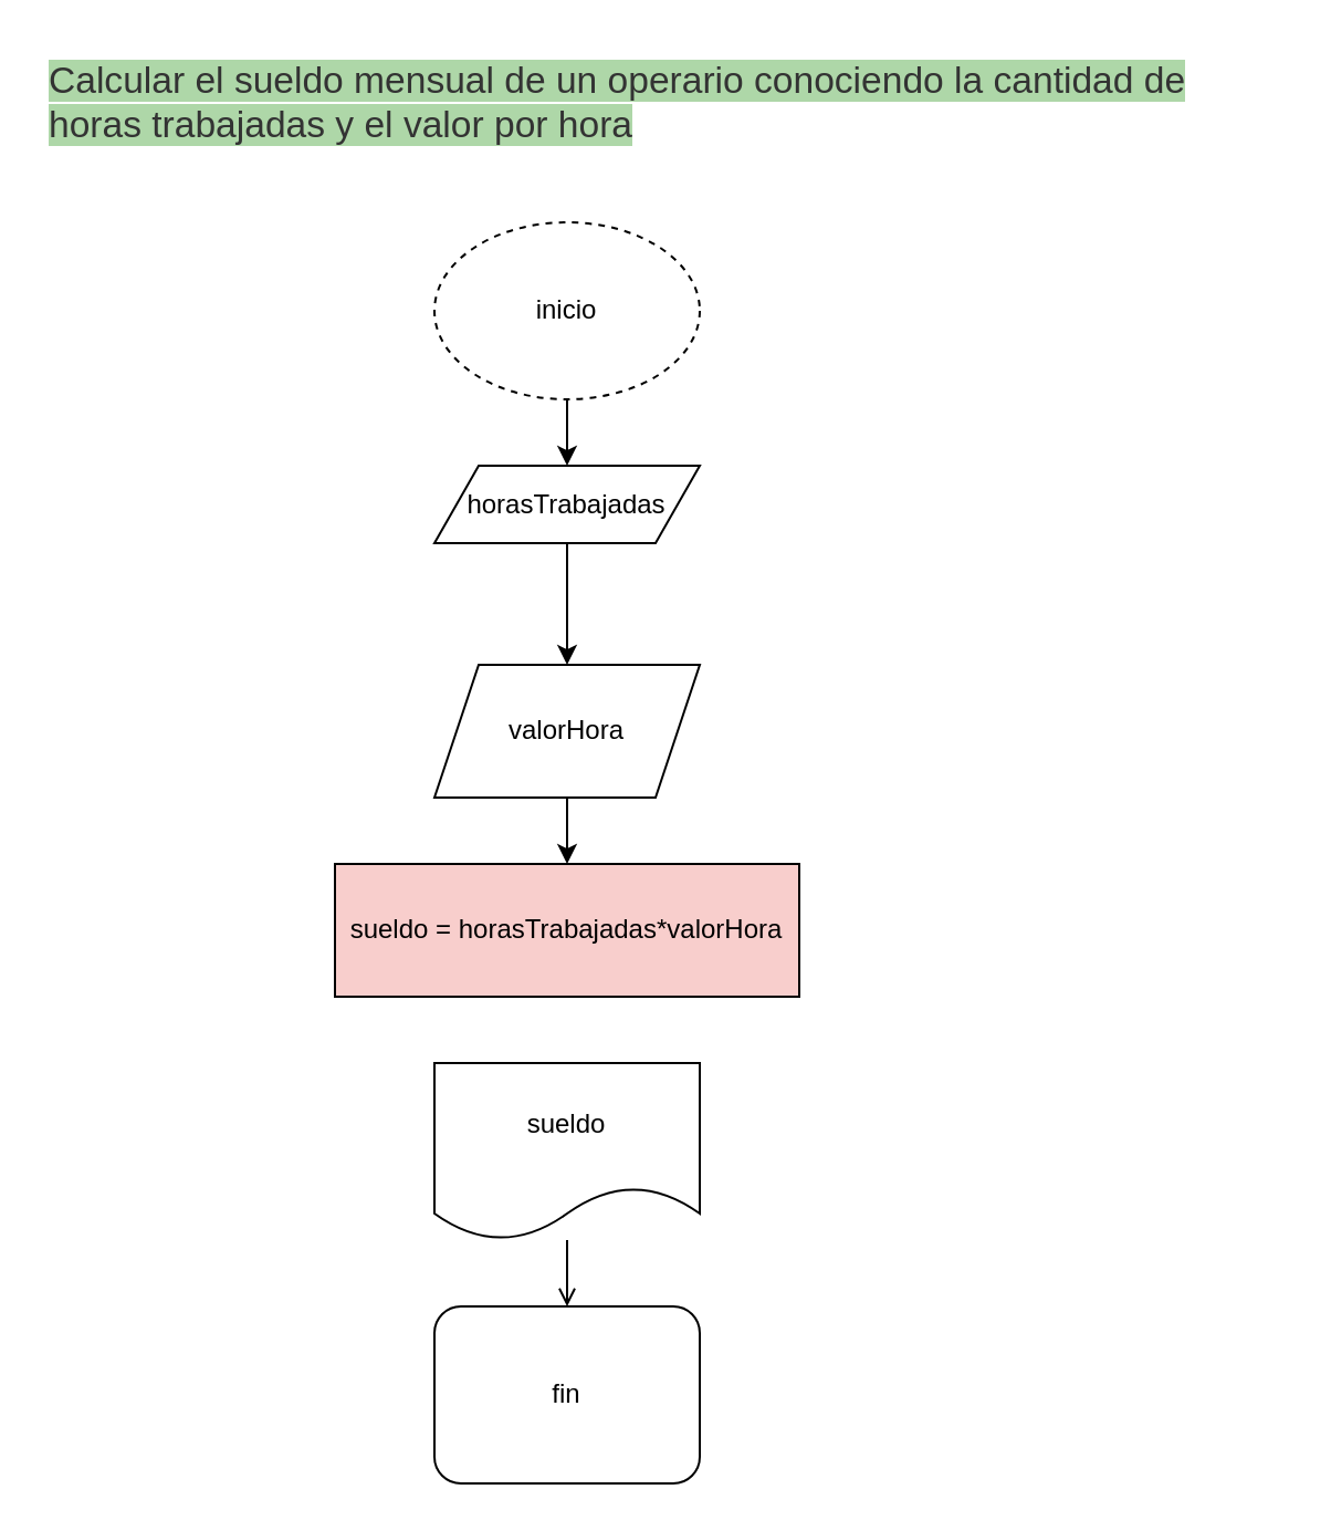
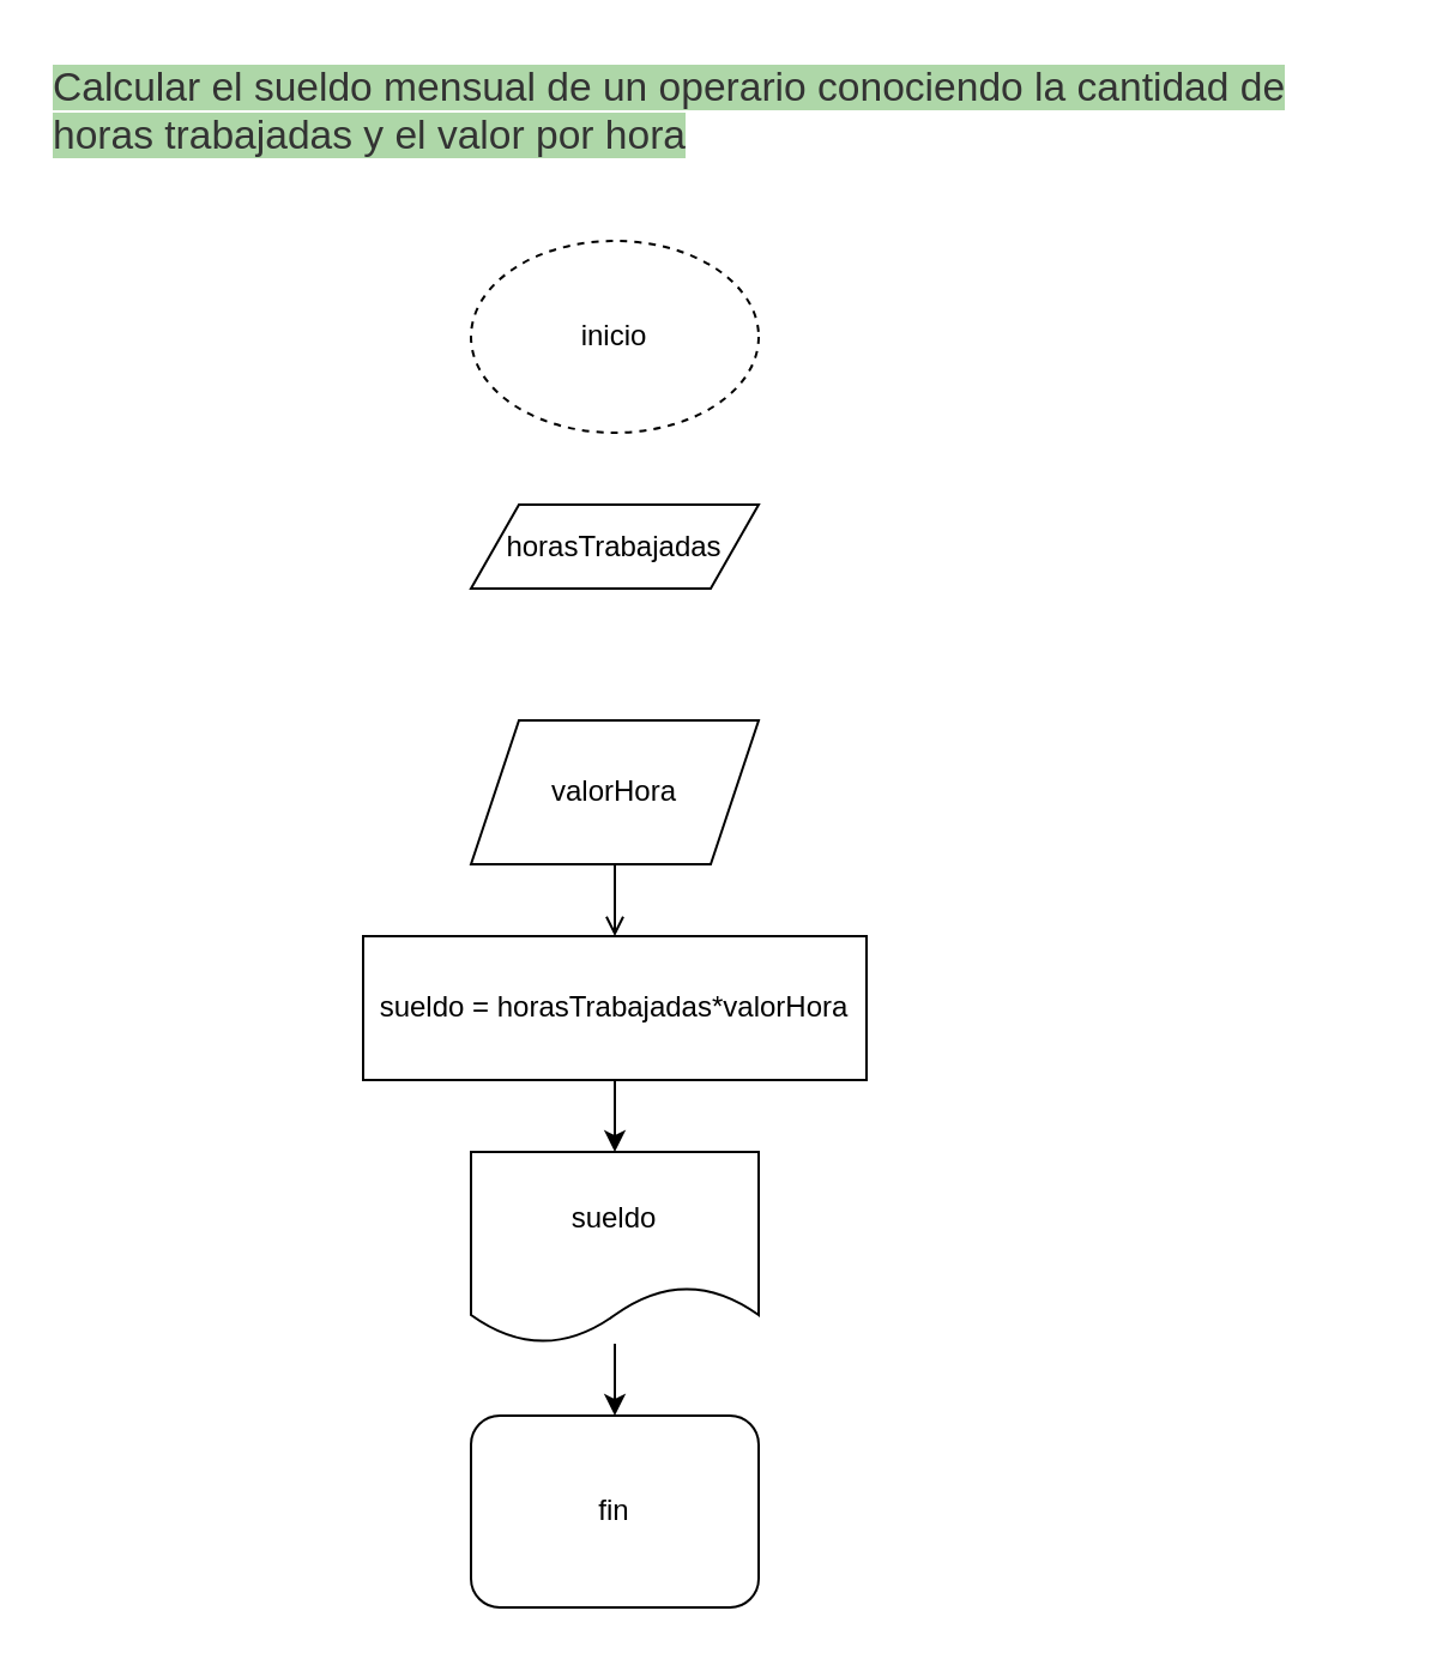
  <mxCell id="0" />
  <mxCell id="1" parent="0" />
  <mxCell id="2" value="&lt;span style=&quot;color: rgb(51, 51, 51); font-family: sans-serif, arial; font-size: 16.8px; font-style: normal; font-variant-ligatures: normal; font-variant-caps: normal; font-weight: 400; letter-spacing: normal; orphans: 2; text-align: left; text-indent: 0px; text-transform: none; widows: 2; word-spacing: 0px; -webkit-text-stroke-width: 0px; background-color: rgb(174, 215, 168); text-decoration-thickness: initial; text-decoration-style: initial; text-decoration-color: initial; float: none; display: inline !important;&quot;&gt;Calcular el sueldo mensual de un operario conociendo la cantidad de horas trabajadas y el valor por hora&lt;/span&gt;" style="text;whiteSpace=wrap;html=1;" vertex="1" parent="1"><mxGeometry x="20" y="20" width="560" height="60" as="geometry" /></mxCell>
- <mxCell id="3" value="" style="edgeStyle=orthogonalEdgeStyle;rounded=0;orthogonalLoop=1;jettySize=auto;html=1;" edge="1" parent="1" source="4" target="6"><mxGeometry relative="1" as="geometry" /></mxCell>
  <mxCell id="4" value="inicio" style="ellipse;whiteSpace=wrap;html=1;dashed=1;" vertex="1" parent="1"><mxGeometry x="196" y="100" width="120" height="80" as="geometry" /></mxCell>
- <mxCell id="5" value="" style="edgeStyle=orthogonalEdgeStyle;rounded=0;orthogonalLoop=1;jettySize=auto;html=1;" edge="1" parent="1" source="6" target="8"><mxGeometry relative="1" as="geometry" /></mxCell>
  <mxCell id="6" value="horasTrabajadas" style="shape=parallelogram;perimeter=parallelogramPerimeter;whiteSpace=wrap;html=1;fixedSize=1;" vertex="1" parent="1"><mxGeometry x="196" y="210" width="120" height="35" as="geometry" /></mxCell>
- <mxCell id="7" value="" style="edgeStyle=orthogonalEdgeStyle;rounded=0;orthogonalLoop=1;jettySize=auto;html=1;" edge="1" parent="1" source="8" target="10"><mxGeometry relative="1" as="geometry" /></mxCell>
+ <mxCell id="7" value="" style="edgeStyle=orthogonalEdgeStyle;rounded=0;orthogonalLoop=1;jettySize=auto;html=1;endArrow=open;" edge="1" parent="1" source="8" target="10"><mxGeometry relative="1" as="geometry" /></mxCell>
  <mxCell id="8" value="valorHora" style="shape=parallelogram;perimeter=parallelogramPerimeter;whiteSpace=wrap;html=1;fixedSize=1;" vertex="1" parent="1"><mxGeometry x="196" y="300" width="120" height="60" as="geometry" /></mxCell>
- <mxCell id="10" value="sueldo = horasTrabajadas*valorHora" style="rounded=0;whiteSpace=wrap;html=1;fillColor=#f8cecc;" vertex="1" parent="1"><mxGeometry x="151" y="390" width="210" height="60" as="geometry" /></mxCell>
- <mxCell id="11" value="" style="edgeStyle=orthogonalEdgeStyle;rounded=0;orthogonalLoop=1;jettySize=auto;html=1;endArrow=open;" edge="1" parent="1" source="12" target="13"><mxGeometry relative="1" as="geometry" /></mxCell>
+ <mxCell id="9" value="" style="edgeStyle=orthogonalEdgeStyle;rounded=0;orthogonalLoop=1;jettySize=auto;html=1;" edge="1" parent="1" source="10" target="12"><mxGeometry relative="1" as="geometry" /></mxCell>
+ <mxCell id="10" value="sueldo = horasTrabajadas*valorHora" style="rounded=0;whiteSpace=wrap;html=1;" vertex="1" parent="1"><mxGeometry x="151" y="390" width="210" height="60" as="geometry" /></mxCell>
+ <mxCell id="11" value="" style="edgeStyle=orthogonalEdgeStyle;rounded=0;orthogonalLoop=1;jettySize=auto;html=1;" edge="1" parent="1" source="12" target="13"><mxGeometry relative="1" as="geometry" /></mxCell>
  <mxCell id="12" value="sueldo" style="shape=document;whiteSpace=wrap;html=1;boundedLbl=1;" vertex="1" parent="1"><mxGeometry x="196" y="480" width="120" height="80" as="geometry" /></mxCell>
  <mxCell id="13" value="fin" style="whiteSpace=wrap;html=1;rounded=1;" vertex="1" parent="1"><mxGeometry x="196" y="590" width="120" height="80" as="geometry" /></mxCell>
